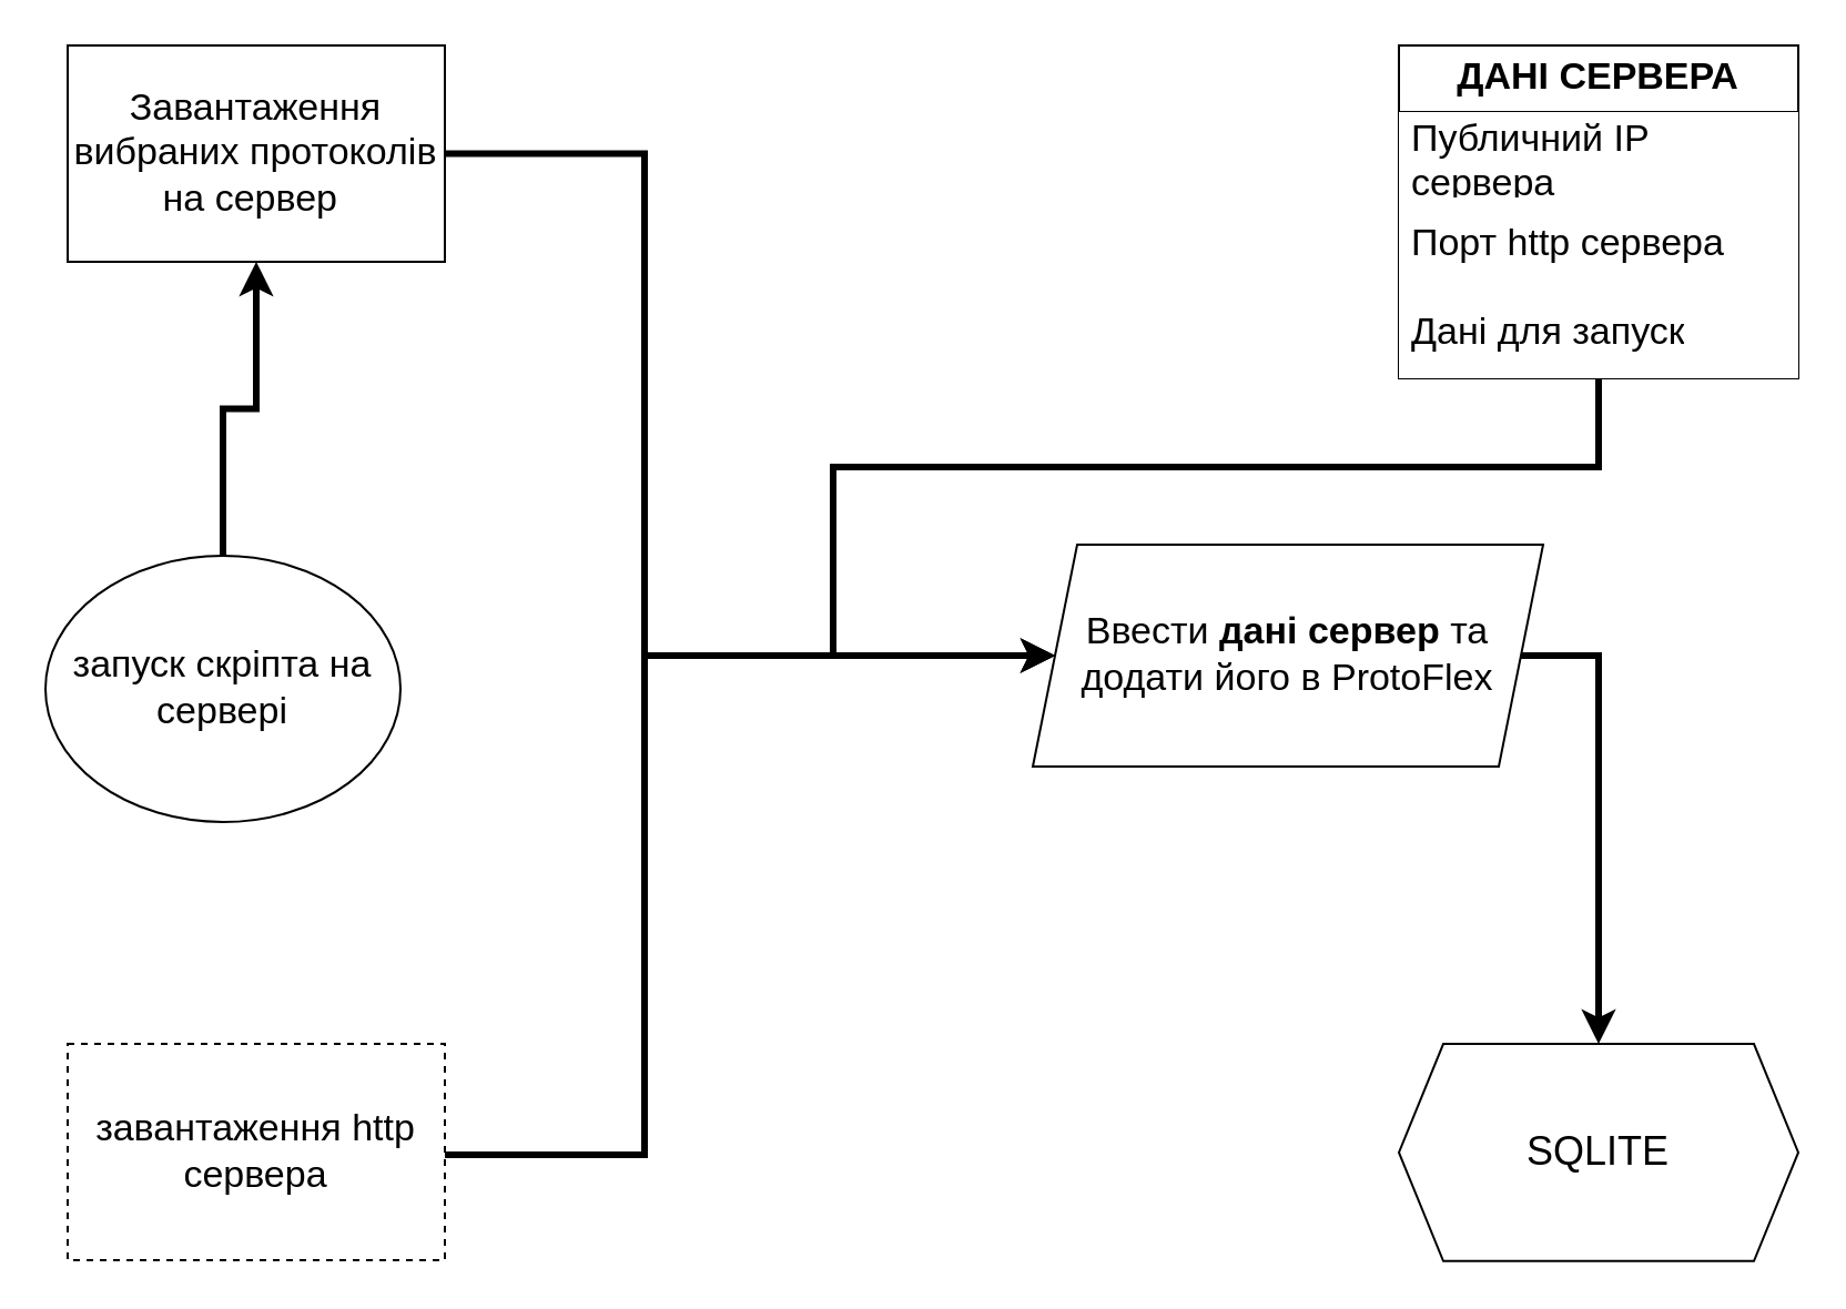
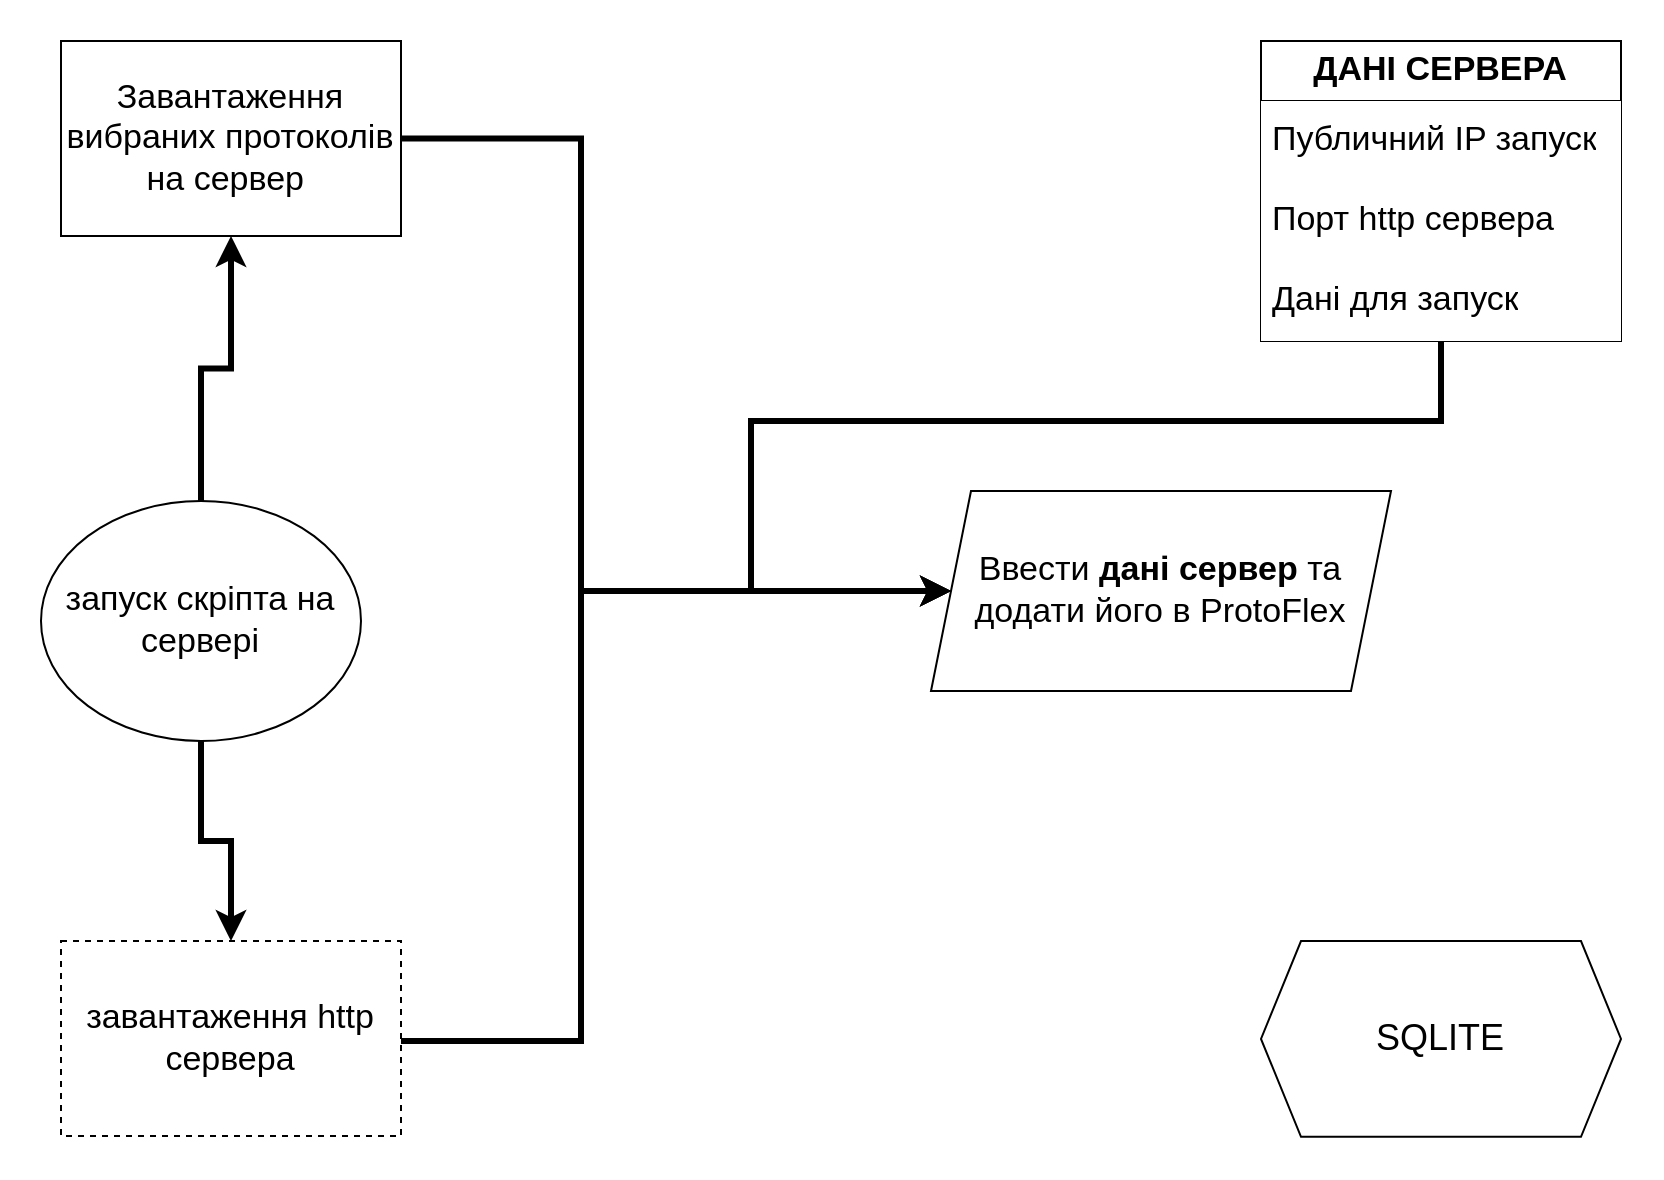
  <mxCell id="0" />
  <mxCell id="1" parent="0" />
  <mxCell id="2" value="" style="rounded=0;html=1;jettySize=auto;orthogonalLoop=1;fontSize=11;endArrow=block;endFill=0;endSize=8;strokeWidth=1;shadow=0;labelBackgroundColor=none;edgeStyle=orthogonalEdgeStyle;" parent="1" edge="1"><mxGeometry relative="1" as="geometry"><mxPoint x="125" y="40" as="sourcePoint" /></mxGeometry></mxCell>
  <mxCell id="3" value="Yes" style="rounded=0;html=1;jettySize=auto;orthogonalLoop=1;fontSize=11;endArrow=block;endFill=0;endSize=8;strokeWidth=1;shadow=0;labelBackgroundColor=none;edgeStyle=orthogonalEdgeStyle;" parent="1" edge="1"><mxGeometry y="20" relative="1" as="geometry"><mxPoint as="offset" /><mxPoint x="125" y="150" as="sourcePoint" /></mxGeometry></mxCell>
  <mxCell id="4" value="No" style="edgeStyle=orthogonalEdgeStyle;rounded=0;html=1;jettySize=auto;orthogonalLoop=1;fontSize=11;endArrow=block;endFill=0;endSize=8;strokeWidth=1;shadow=0;labelBackgroundColor=none;" parent="1" edge="1"><mxGeometry y="10" relative="1" as="geometry"><mxPoint as="offset" /><mxPoint x="375" y="40" as="targetPoint" /></mxGeometry></mxCell>
  <mxCell id="5" value="No" style="rounded=0;html=1;jettySize=auto;orthogonalLoop=1;fontSize=11;endArrow=block;endFill=0;endSize=8;strokeWidth=1;shadow=0;labelBackgroundColor=none;edgeStyle=orthogonalEdgeStyle;" parent="1" edge="1"><mxGeometry x="0.333" y="20" relative="1" as="geometry"><mxPoint as="offset" /><mxPoint x="375" y="340" as="targetPoint" /></mxGeometry></mxCell>
  <mxCell id="6" value="Yes" style="edgeStyle=orthogonalEdgeStyle;rounded=0;html=1;jettySize=auto;orthogonalLoop=1;fontSize=11;endArrow=block;endFill=0;endSize=8;strokeWidth=1;shadow=0;labelBackgroundColor=none;" parent="1" edge="1"><mxGeometry y="10" relative="1" as="geometry"><mxPoint as="offset" /><mxPoint x="375" y="160" as="targetPoint" /></mxGeometry></mxCell>
  <mxCell id="7" style="edgeStyle=orthogonalEdgeStyle;rounded=0;orthogonalLoop=1;jettySize=auto;html=1;entryX=0.5;entryY=1;entryDx=0;entryDy=0;exitX=0.5;exitY=0;exitDx=0;exitDy=0;targetPerimeterSpacing=7;jumpStyle=arc;jumpSize=10;strokeWidth=3;" edge="1" parent="1" source="8" target="10"><mxGeometry relative="1" as="geometry" /></mxCell>
  <mxCell id="8" value="&lt;font style=&quot;font-size: 17px;&quot;&gt;запуск скріпта на сервері&lt;/font&gt;" style="ellipse;whiteSpace=wrap;html=1;" vertex="1" parent="1"><mxGeometry x="20" y="250" width="160" height="120" as="geometry" /></mxCell>
  <mxCell id="9" style="edgeStyle=orthogonalEdgeStyle;rounded=0;orthogonalLoop=1;jettySize=auto;html=1;entryX=0;entryY=0.5;entryDx=0;entryDy=0;exitX=1;exitY=0.5;exitDx=0;exitDy=0;strokeWidth=3;" edge="1" parent="1" source="10" target="15"><mxGeometry relative="1" as="geometry"><Array as="points"><mxPoint x="290" y="69" /><mxPoint x="290" y="295" /></Array></mxGeometry></mxCell>
  <mxCell id="10" value="&lt;font style=&quot;font-size: 17px;&quot;&gt;Завантаження вибраних протоколів на сервер&amp;nbsp;&lt;/font&gt;" style="whiteSpace=wrap;html=1;" vertex="1" parent="1"><mxGeometry x="30" y="20" width="170" height="97.5" as="geometry" /></mxCell>
+ <mxCell id="11" style="edgeStyle=orthogonalEdgeStyle;rounded=0;orthogonalLoop=1;jettySize=auto;html=1;exitX=0.5;exitY=1;exitDx=0;exitDy=0;entryX=0.5;entryY=0;entryDx=0;entryDy=0;strokeWidth=3;" edge="1" parent="1" source="8" target="13"><mxGeometry relative="1" as="geometry"><mxPoint x="105" y="633" as="sourcePoint" /><mxPoint x="115" y="440" as="targetPoint" /></mxGeometry></mxCell>
  <mxCell id="12" style="edgeStyle=orthogonalEdgeStyle;rounded=0;orthogonalLoop=1;jettySize=auto;html=1;exitX=1;exitY=0.5;exitDx=0;exitDy=0;entryX=0;entryY=0.5;entryDx=0;entryDy=0;strokeWidth=3;" edge="1" parent="1" source="13" target="15"><mxGeometry relative="1" as="geometry"><Array as="points"><mxPoint x="200" y="520" /><mxPoint x="290" y="520" /><mxPoint x="290" y="295" /></Array></mxGeometry></mxCell>
  <mxCell id="13" value="&lt;font style=&quot;font-size: 17px;&quot;&gt;завантаження http сервера&lt;/font&gt;" style="whiteSpace=wrap;html=1;dashed=1;" vertex="1" parent="1"><mxGeometry x="30" y="470" width="170" height="97.5" as="geometry" /></mxCell>
- <mxCell id="14" style="edgeStyle=orthogonalEdgeStyle;rounded=0;orthogonalLoop=1;jettySize=auto;html=1;strokeWidth=3;" edge="1" parent="1" source="15" target="21"><mxGeometry relative="1" as="geometry"><mxPoint x="755" y="420" as="targetPoint" /><Array as="points"><mxPoint x="720" y="295" /></Array></mxGeometry></mxCell>
  <mxCell id="15" value="&lt;font style=&quot;font-size: 17px;&quot;&gt;Ввести &lt;b style=&quot;&quot;&gt;дані сервер&lt;/b&gt; та додати його в ProtoFlex&lt;/font&gt;" style="shape=parallelogram;perimeter=parallelogramPerimeter;whiteSpace=wrap;html=1;fixedSize=1;" vertex="1" parent="1"><mxGeometry x="465" y="245" width="230" height="100" as="geometry" /></mxCell>
  <mxCell id="16" style="edgeStyle=orthogonalEdgeStyle;rounded=0;orthogonalLoop=1;jettySize=auto;html=1;exitX=0.5;exitY=1;exitDx=0;exitDy=0;entryX=0;entryY=0.5;entryDx=0;entryDy=0;strokeWidth=3;" edge="1" parent="1" source="17" target="15"><mxGeometry relative="1" as="geometry"><Array as="points"><mxPoint x="720" y="210" /><mxPoint x="375" y="210" /><mxPoint x="375" y="295" /></Array></mxGeometry></mxCell>
  <mxCell id="17" value="&lt;font style=&quot;font-size: 17px;&quot;&gt;&lt;b&gt;ДАНІ СЕРВЕРА&lt;/b&gt;&lt;/font&gt;" style="swimlane;fontStyle=0;childLayout=stackLayout;horizontal=1;startSize=30;horizontalStack=0;resizeParent=1;resizeParentMax=0;resizeLast=0;collapsible=1;marginBottom=0;whiteSpace=wrap;html=1;gradientColor=none;fillColor=default;" vertex="1" parent="1"><mxGeometry x="630" y="20" width="180" height="150" as="geometry" /></mxCell>
- <mxCell id="18" value="&lt;font style=&quot;font-size: 17px;&quot;&gt;Публичний IP сервера&lt;/font&gt;" style="text;strokeColor=none;fillColor=default;align=left;verticalAlign=middle;spacingLeft=4;spacingRight=4;overflow=hidden;points=[[0,0.5],[1,0.5]];portConstraint=eastwest;rotatable=0;whiteSpace=wrap;html=1;" vertex="1" parent="17"><mxGeometry y="30" width="180" height="40" as="geometry" /></mxCell>
+ <mxCell id="18" value="&lt;font style=&quot;font-size: 17px;&quot;&gt;Публичний IP запуск&lt;/font&gt;" style="text;strokeColor=none;fillColor=default;align=left;verticalAlign=middle;spacingLeft=4;spacingRight=4;overflow=hidden;points=[[0,0.5],[1,0.5]];portConstraint=eastwest;rotatable=0;whiteSpace=wrap;html=1;" vertex="1" parent="17"><mxGeometry y="30" width="180" height="40" as="geometry" /></mxCell>
  <mxCell id="19" value="&lt;font style=&quot;font-size: 17px;&quot;&gt;Порт http сервера&amp;nbsp;&lt;/font&gt;" style="text;strokeColor=none;fillColor=default;align=left;verticalAlign=middle;spacingLeft=4;spacingRight=4;overflow=hidden;points=[[0,0.5],[1,0.5]];portConstraint=eastwest;rotatable=0;whiteSpace=wrap;html=1;" vertex="1" parent="17"><mxGeometry y="70" width="180" height="40" as="geometry" /></mxCell>
  <mxCell id="20" value="&lt;font style=&quot;font-size: 17px;&quot;&gt;Дані для запуск&lt;/font&gt;" style="text;strokeColor=none;fillColor=default;align=left;verticalAlign=middle;spacingLeft=4;spacingRight=4;overflow=hidden;points=[[0,0.5],[1,0.5]];portConstraint=eastwest;rotatable=0;whiteSpace=wrap;html=1;" vertex="1" parent="17"><mxGeometry y="110" width="180" height="40" as="geometry" /></mxCell>
  <mxCell id="21" value="&lt;font style=&quot;font-size: 18px;&quot;&gt;SQLITE&lt;/font&gt;" style="shape=hexagon;perimeter=hexagonPerimeter2;whiteSpace=wrap;html=1;fixedSize=1;" vertex="1" parent="1"><mxGeometry x="630" y="470" width="180" height="97.88" as="geometry" /></mxCell>
